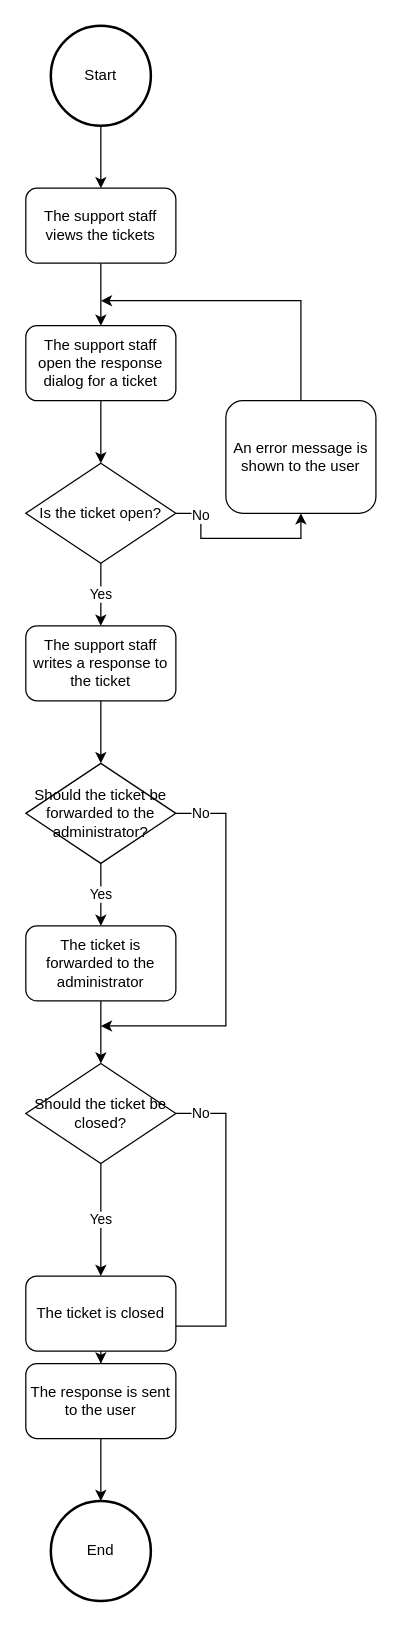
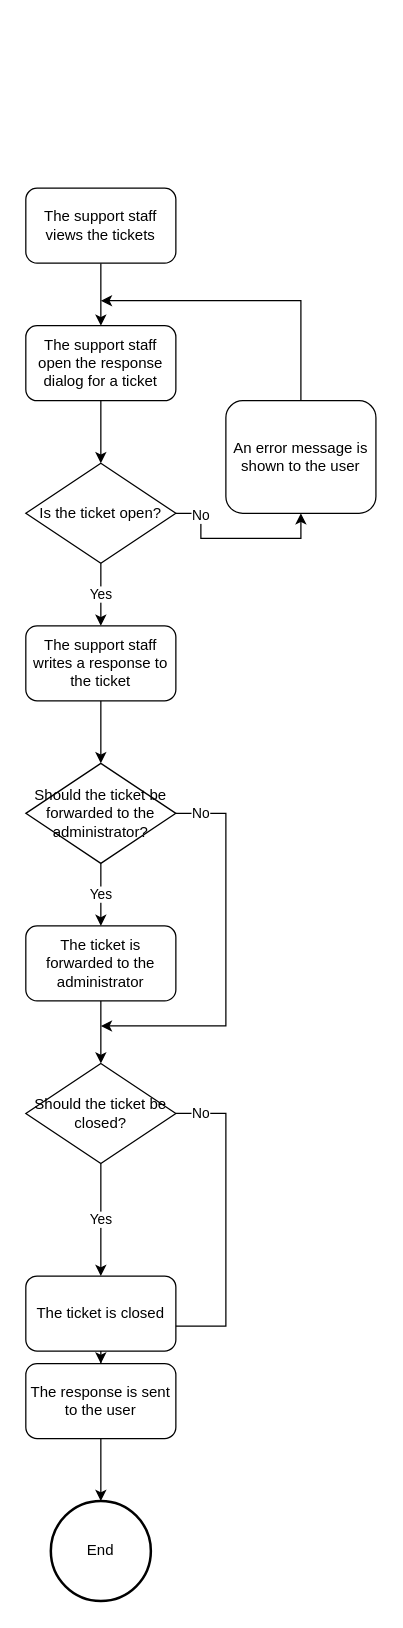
  <mxCell id="0" />
  <mxCell id="1" parent="0" />
- <mxCell id="2" style="edgeStyle=orthogonalEdgeStyle;rounded=0;orthogonalLoop=1;jettySize=auto;html=1;exitX=0.5;exitY=1;exitDx=0;exitDy=0;entryX=0.5;entryY=0;entryDx=0;entryDy=0;" edge="1" parent="1" source="3" target="6"><mxGeometry relative="1" as="geometry" /></mxCell>
- <mxCell id="3" value="Start" style="ellipse;whiteSpace=wrap;html=1;aspect=fixed;strokeWidth=2;" vertex="1" parent="1"><mxGeometry x="40" y="20" width="80" height="80" as="geometry" /></mxCell>
  <mxCell id="4" value="End" style="ellipse;whiteSpace=wrap;html=1;aspect=fixed;strokeWidth=2;" vertex="1" parent="1"><mxGeometry x="40" y="1200" width="80" height="80" as="geometry" /></mxCell>
  <mxCell id="5" style="edgeStyle=orthogonalEdgeStyle;rounded=0;orthogonalLoop=1;jettySize=auto;html=1;" edge="1" parent="1" source="6" target="8"><mxGeometry relative="1" as="geometry" /></mxCell>
  <mxCell id="6" value="The support staff views the tickets" style="rounded=1;whiteSpace=wrap;html=1;strokeWidth=1;" vertex="1" parent="1"><mxGeometry x="20" y="150" width="120" height="60" as="geometry" /></mxCell>
  <mxCell id="7" style="edgeStyle=orthogonalEdgeStyle;rounded=0;orthogonalLoop=1;jettySize=auto;html=1;" edge="1" parent="1" source="8" target="11"><mxGeometry relative="1" as="geometry" /></mxCell>
  <mxCell id="8" value="The support staff open the response dialog for a ticket" style="rounded=1;whiteSpace=wrap;html=1;strokeWidth=1;" vertex="1" parent="1"><mxGeometry x="20" y="260" width="120" height="60" as="geometry" /></mxCell>
  <mxCell id="9" value="Yes" style="edgeStyle=orthogonalEdgeStyle;rounded=0;orthogonalLoop=1;jettySize=auto;html=1;" edge="1" parent="1" source="11" target="16"><mxGeometry relative="1" as="geometry" /></mxCell>
  <mxCell id="10" value="No" style="edgeStyle=orthogonalEdgeStyle;rounded=0;orthogonalLoop=1;jettySize=auto;html=1;entryX=0.5;entryY=1;entryDx=0;entryDy=0;" edge="1" parent="1" source="11" target="23"><mxGeometry x="-0.692" relative="1" as="geometry"><mxPoint as="offset" /></mxGeometry></mxCell>
  <mxCell id="11" value="Is the ticket open?" style="rhombus;whiteSpace=wrap;html=1;" vertex="1" parent="1"><mxGeometry x="20" y="370" width="120" height="80" as="geometry" /></mxCell>
  <mxCell id="12" value="Yes" style="edgeStyle=orthogonalEdgeStyle;rounded=0;orthogonalLoop=1;jettySize=auto;html=1;" edge="1" parent="1" source="14" target="25"><mxGeometry relative="1" as="geometry" /></mxCell>
  <mxCell id="13" value="No" style="edgeStyle=orthogonalEdgeStyle;rounded=0;orthogonalLoop=1;jettySize=auto;html=1;" edge="1" parent="1" source="14"><mxGeometry x="-0.871" relative="1" as="geometry"><mxPoint x="80" y="820" as="targetPoint" /><Array as="points"><mxPoint x="180" y="650" /><mxPoint x="180" y="820" /></Array><mxPoint as="offset" /></mxGeometry></mxCell>
  <mxCell id="14" value="Should the ticket be forwarded to the administrator?" style="rhombus;whiteSpace=wrap;html=1;" vertex="1" parent="1"><mxGeometry x="20" y="610" width="120" height="80" as="geometry" /></mxCell>
  <mxCell id="15" style="edgeStyle=orthogonalEdgeStyle;rounded=0;orthogonalLoop=1;jettySize=auto;html=1;" edge="1" parent="1" source="16" target="14"><mxGeometry relative="1" as="geometry" /></mxCell>
  <mxCell id="16" value="The support staff writes a response to the ticket" style="rounded=1;whiteSpace=wrap;html=1;strokeWidth=1;" vertex="1" parent="1"><mxGeometry x="20" y="500" width="120" height="60" as="geometry" /></mxCell>
  <mxCell id="17" value="Yes" style="edgeStyle=orthogonalEdgeStyle;rounded=0;orthogonalLoop=1;jettySize=auto;html=1;" edge="1" parent="1" source="19" target="21"><mxGeometry relative="1" as="geometry" /></mxCell>
  <mxCell id="18" value="No" style="edgeStyle=orthogonalEdgeStyle;rounded=0;orthogonalLoop=1;jettySize=auto;html=1;" edge="1" parent="1" source="19"><mxGeometry x="-0.871" relative="1" as="geometry"><mxPoint x="80" y="1060" as="targetPoint" /><Array as="points"><mxPoint x="180" y="890" /><mxPoint x="180" y="1060" /></Array><mxPoint as="offset" /></mxGeometry></mxCell>
  <mxCell id="19" value="Should the ticket be closed?" style="rhombus;whiteSpace=wrap;html=1;" vertex="1" parent="1"><mxGeometry x="20" y="850" width="120" height="80" as="geometry" /></mxCell>
  <mxCell id="20" style="edgeStyle=orthogonalEdgeStyle;rounded=0;orthogonalLoop=1;jettySize=auto;html=1;" edge="1" parent="1" source="21" target="27"><mxGeometry relative="1" as="geometry" /></mxCell>
  <mxCell id="21" value="The ticket is closed" style="rounded=1;whiteSpace=wrap;html=1;" vertex="1" parent="1"><mxGeometry x="20" y="1020" width="120" height="60" as="geometry" /></mxCell>
  <mxCell id="22" style="edgeStyle=orthogonalEdgeStyle;rounded=0;orthogonalLoop=1;jettySize=auto;html=1;" edge="1" parent="1" source="23"><mxGeometry relative="1" as="geometry"><mxPoint x="80" y="240" as="targetPoint" /><Array as="points"><mxPoint x="240" y="240" /></Array></mxGeometry></mxCell>
  <mxCell id="23" value="An error message is shown to the user" style="rounded=1;whiteSpace=wrap;html=1;strokeWidth=1;" vertex="1" parent="1"><mxGeometry x="180" y="320" width="120" height="90" as="geometry" /></mxCell>
  <mxCell id="24" style="edgeStyle=orthogonalEdgeStyle;rounded=0;orthogonalLoop=1;jettySize=auto;html=1;" edge="1" parent="1" source="25" target="19"><mxGeometry relative="1" as="geometry" /></mxCell>
  <mxCell id="25" value="The ticket is forwarded to the administrator" style="rounded=1;whiteSpace=wrap;html=1;" vertex="1" parent="1"><mxGeometry x="20" y="740" width="120" height="60" as="geometry" /></mxCell>
  <mxCell id="26" style="edgeStyle=orthogonalEdgeStyle;rounded=0;orthogonalLoop=1;jettySize=auto;html=1;" edge="1" parent="1" source="27" target="4"><mxGeometry relative="1" as="geometry" /></mxCell>
  <mxCell id="27" value="The response is sent to the user" style="rounded=1;whiteSpace=wrap;html=1;" vertex="1" parent="1"><mxGeometry x="20" y="1090" width="120" height="60" as="geometry" /></mxCell>
